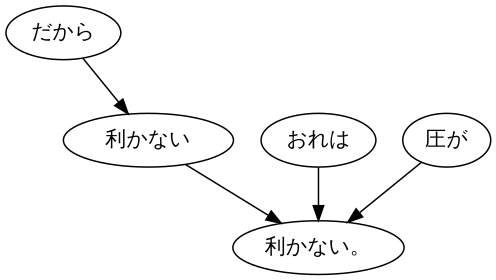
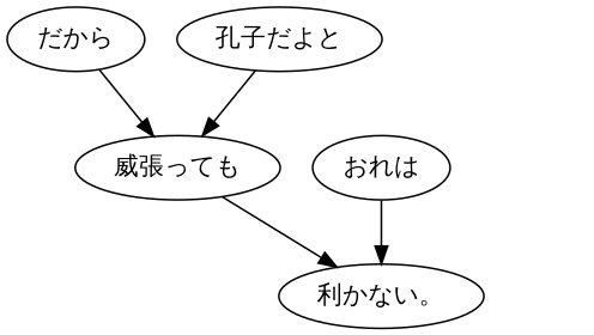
  digraph {
    fontname="Source Code Pro"
    node [fontname="Source Code Pro"]
    edge [fontname="Source Code Pro"]
    n1 [label="だから"]
-   n2 [label="利かない"]
+   n2 [label="威張っても"]
    n3 [label="利かない。"]
    n4 [label="おれは"]
-   n6 [label="圧が"]
+   n5 [label="孔子だよと"]
    n1 -> n2
    n2 -> n3
    n4 -> n3
-   n6 -> n3
+   n5 -> n2
  }
